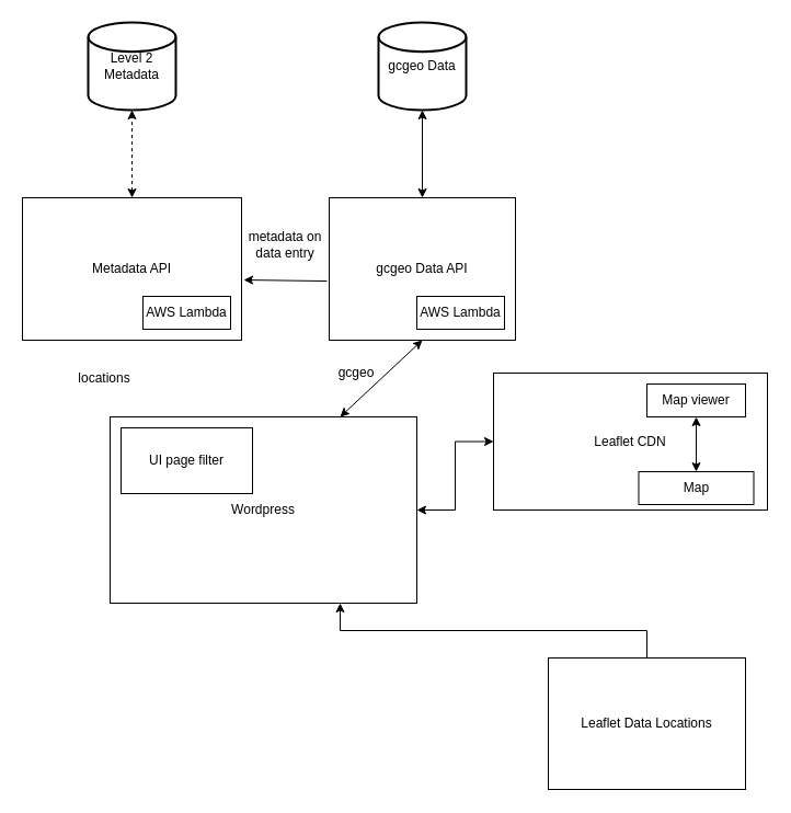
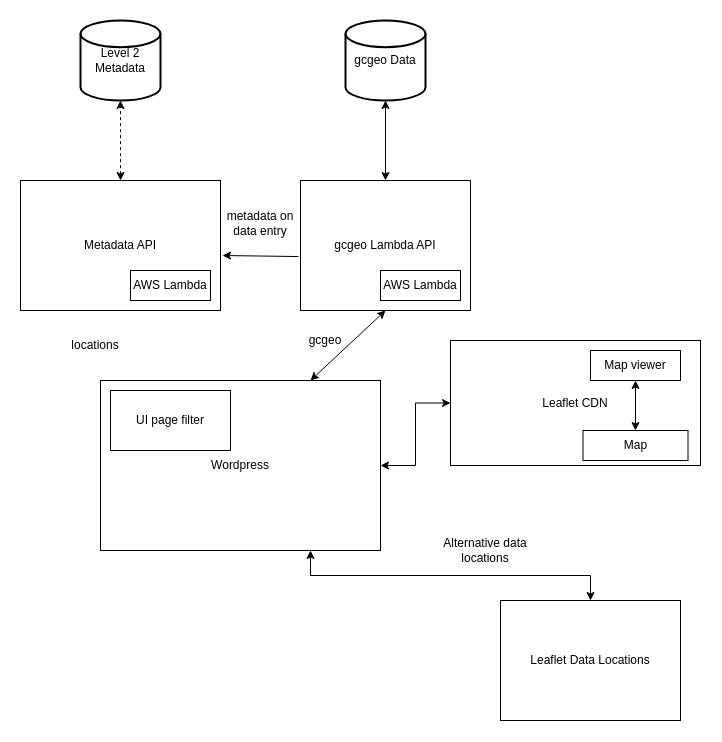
  <mxCell id="0" />
  <mxCell id="1" parent="0" />
  <mxCell id="2" value="Level 2 Metadata" style="strokeWidth=2;html=1;shape=mxgraph.flowchart.database;whiteSpace=wrap;" parent="1" vertex="1"><mxGeometry x="80" y="20" width="80" height="80" as="geometry" /></mxCell>
  <mxCell id="3" value="gcgeo Data" style="strokeWidth=2;html=1;shape=mxgraph.flowchart.database;whiteSpace=wrap;" parent="1" vertex="1"><mxGeometry x="345" y="20" width="80" height="80" as="geometry" /></mxCell>
  <mxCell id="4" value="Metadata API" style="rounded=0;whiteSpace=wrap;html=1;" parent="1" vertex="1"><mxGeometry x="20" y="180" width="200" height="130" as="geometry" /></mxCell>
- <mxCell id="5" value="gcgeo Data API" style="rounded=0;whiteSpace=wrap;html=1;" parent="1" vertex="1"><mxGeometry x="300" y="180" width="170" height="130" as="geometry" /></mxCell>
- <mxCell id="6" style="edgeStyle=orthogonalEdgeStyle;rounded=0;orthogonalLoop=1;jettySize=auto;html=1;exitX=0.75;exitY=1;exitDx=0;exitDy=0;entryX=0.5;entryY=0;entryDx=0;entryDy=0;startArrow=classic;startFill=1;endArrow=none;" parent="1" source="8" target="15" edge="1"><mxGeometry relative="1" as="geometry" /></mxCell>
+ <mxCell id="5" value="gcgeo Lambda API" style="rounded=0;whiteSpace=wrap;html=1;" parent="1" vertex="1"><mxGeometry x="300" y="180" width="170" height="130" as="geometry" /></mxCell>
+ <mxCell id="6" style="edgeStyle=orthogonalEdgeStyle;rounded=0;orthogonalLoop=1;jettySize=auto;html=1;exitX=0.75;exitY=1;exitDx=0;exitDy=0;entryX=0.5;entryY=0;entryDx=0;entryDy=0;startArrow=classic;startFill=1;" parent="1" source="8" target="15" edge="1"><mxGeometry relative="1" as="geometry" /></mxCell>
  <mxCell id="7" style="edgeStyle=orthogonalEdgeStyle;rounded=0;orthogonalLoop=1;jettySize=auto;html=1;exitX=1;exitY=0.5;exitDx=0;exitDy=0;startArrow=classic;startFill=1;" parent="1" source="8" target="16" edge="1"><mxGeometry relative="1" as="geometry" /></mxCell>
  <mxCell id="8" value="Wordpress" style="rounded=0;whiteSpace=wrap;html=1;" parent="1" vertex="1"><mxGeometry x="100" y="380" width="280" height="170" as="geometry" /></mxCell>
  <mxCell id="9" value="" style="endArrow=classic;startArrow=classic;html=1;entryX=0.5;entryY=1;entryDx=0;entryDy=0;exitX=0.75;exitY=0;exitDx=0;exitDy=0;" parent="1" source="8" target="5" edge="1"><mxGeometry width="50" height="50" relative="1" as="geometry"><mxPoint x="250" y="360" as="sourcePoint" /><mxPoint x="300" y="310" as="targetPoint" /></mxGeometry></mxCell>
  <mxCell id="10" value="" style="endArrow=classic;startArrow=classic;html=1;entryX=0.5;entryY=1;entryDx=0;entryDy=0;entryPerimeter=0;exitX=0.5;exitY=0;exitDx=0;exitDy=0;dashed=1;" parent="1" source="4" target="2" edge="1"><mxGeometry width="50" height="50" relative="1" as="geometry"><mxPoint x="50" y="180" as="sourcePoint" /><mxPoint x="100" y="130" as="targetPoint" /></mxGeometry></mxCell>
  <mxCell id="11" value="" style="endArrow=classic;startArrow=classic;html=1;entryX=0.5;entryY=1;entryDx=0;entryDy=0;entryPerimeter=0;" parent="1" source="5" target="3" edge="1"><mxGeometry width="50" height="50" relative="1" as="geometry"><mxPoint x="360" y="180" as="sourcePoint" /><mxPoint x="410" y="130" as="targetPoint" /></mxGeometry></mxCell>
  <mxCell id="12" value="UI page filter" style="rounded=0;whiteSpace=wrap;html=1;" parent="1" vertex="1"><mxGeometry x="110" y="390" width="120" height="60" as="geometry" /></mxCell>
  <mxCell id="13" value="AWS Lambda" style="rounded=0;whiteSpace=wrap;html=1;" parent="1" vertex="1"><mxGeometry x="130" y="270" width="80" height="30" as="geometry" /></mxCell>
  <mxCell id="14" value="AWS Lambda" style="rounded=0;whiteSpace=wrap;html=1;" parent="1" vertex="1"><mxGeometry x="380" y="270" width="80" height="30" as="geometry" /></mxCell>
  <mxCell id="15" value="Leaflet Data Locations" style="rounded=0;whiteSpace=wrap;html=1;" parent="1" vertex="1"><mxGeometry x="500" y="600" width="180" height="120" as="geometry" /></mxCell>
  <mxCell id="16" value="Leaflet CDN" style="rounded=0;whiteSpace=wrap;html=1;" parent="1" vertex="1"><mxGeometry x="450" y="340" width="250" height="125" as="geometry" /></mxCell>
  <mxCell id="17" style="edgeStyle=orthogonalEdgeStyle;rounded=0;orthogonalLoop=1;jettySize=auto;html=1;exitX=0.5;exitY=0;exitDx=0;exitDy=0;startArrow=classic;startFill=1;" parent="1" source="18" target="19" edge="1"><mxGeometry relative="1" as="geometry" /></mxCell>
  <mxCell id="18" value="Map" style="rounded=0;whiteSpace=wrap;html=1;" parent="1" vertex="1"><mxGeometry x="582.5" y="430" width="105" height="30" as="geometry" /></mxCell>
  <mxCell id="19" value="Map viewer" style="rounded=0;whiteSpace=wrap;html=1;" parent="1" vertex="1"><mxGeometry x="590" y="350" width="90" height="30" as="geometry" /></mxCell>
  <mxCell id="20" value="locations" style="text;html=1;strokeColor=none;fillColor=none;align=center;verticalAlign=middle;whiteSpace=wrap;rounded=0;" parent="1" vertex="1"><mxGeometry x="60" y="310" width="70" height="70" as="geometry" /></mxCell>
  <mxCell id="21" value="gcgeo" style="text;html=1;strokeColor=none;fillColor=none;align=center;verticalAlign=middle;whiteSpace=wrap;rounded=0;" parent="1" vertex="1"><mxGeometry x="280" y="315" width="90" height="50" as="geometry" /></mxCell>
+ <mxCell id="22" value="Alternative data locations" style="text;html=1;strokeColor=none;fillColor=none;align=center;verticalAlign=middle;whiteSpace=wrap;rounded=0;" parent="1" vertex="1"><mxGeometry x="430" y="530" width="110" height="40" as="geometry" /></mxCell>
  <mxCell id="23" value="" style="endArrow=classic;html=1;exitX=-0.012;exitY=0.585;exitDx=0;exitDy=0;exitPerimeter=0;entryX=1.01;entryY=0.577;entryDx=0;entryDy=0;entryPerimeter=0;" parent="1" source="5" target="4" edge="1"><mxGeometry width="50" height="50" relative="1" as="geometry"><mxPoint x="230" y="270" as="sourcePoint" /><mxPoint x="280" y="220" as="targetPoint" /></mxGeometry></mxCell>
  <mxCell id="24" value="metadata on data entry" style="text;html=1;strokeColor=none;fillColor=none;align=center;verticalAlign=middle;whiteSpace=wrap;rounded=0;" parent="1" vertex="1"><mxGeometry x="220" y="190" width="80" height="65" as="geometry" /></mxCell>
